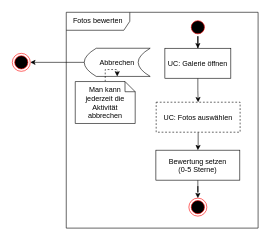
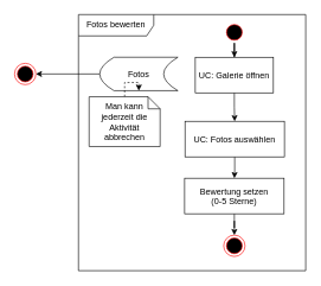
  <mxCell id="0" />
  <mxCell id="1" parent="0" />
  <mxCell id="2" style="edgeStyle=orthogonalEdgeStyle;rounded=0;orthogonalLoop=1;jettySize=auto;html=1;" edge="1" parent="1" source="3" target="5"><mxGeometry relative="1" as="geometry" /></mxCell>
  <mxCell id="3" value="" style="ellipse;shape=startState;fillColor=#000000;strokeColor=#ff0000;" vertex="1" parent="1"><mxGeometry x="314.51" y="30" width="30" height="30" as="geometry" /></mxCell>
  <mxCell id="4" value="" style="edgeStyle=orthogonalEdgeStyle;rounded=0;orthogonalLoop=1;jettySize=auto;html=1;" edge="1" parent="1" source="5" target="13"><mxGeometry relative="1" as="geometry" /></mxCell>
  <mxCell id="5" value="UC: Galerie öffnen" style="" vertex="1" parent="1"><mxGeometry x="274.51" y="80" width="110" height="50" as="geometry" /></mxCell>
  <mxCell id="6" value="Fotos bewerten" style="shape=umlFrame;whiteSpace=wrap;html=1;pointerEvents=0;width=106;height=30;" vertex="1" parent="1"><mxGeometry x="110" y="20" width="320" height="360" as="geometry" /></mxCell>
  <mxCell id="7" value="" style="ellipse;shape=endState;fillColor=#000000;strokeColor=#ff0000" vertex="1" parent="1"><mxGeometry x="20" y="88.5" width="30" height="30" as="geometry" /></mxCell>
  <mxCell id="8" style="edgeStyle=orthogonalEdgeStyle;rounded=0;orthogonalLoop=1;jettySize=auto;html=1;" edge="1" parent="1" source="9" target="7"><mxGeometry relative="1" as="geometry" /></mxCell>
- <mxCell id="9" value="Abbrechen" style="shape=dataStorage;whiteSpace=wrap;html=1;fixedSize=1;" vertex="1" parent="1"><mxGeometry x="140" y="80" width="110" height="47" as="geometry" /></mxCell>
+ <mxCell id="9" value="Fotos" style="shape=dataStorage;whiteSpace=wrap;html=1;fixedSize=1;" vertex="1" parent="1"><mxGeometry x="140" y="80" width="110" height="47" as="geometry" /></mxCell>
  <mxCell id="10" style="edgeStyle=orthogonalEdgeStyle;rounded=0;orthogonalLoop=1;jettySize=auto;html=1;dashed=1;" edge="1" parent="1" source="11" target="9"><mxGeometry relative="1" as="geometry" /></mxCell>
  <mxCell id="11" value="Man kann jederzeit die Aktivität abbrechen" style="shape=note;whiteSpace=wrap;size=17" vertex="1" parent="1"><mxGeometry x="125" y="135.5" width="100" height="70" as="geometry" /></mxCell>
  <mxCell id="12" style="edgeStyle=orthogonalEdgeStyle;rounded=0;orthogonalLoop=1;jettySize=auto;html=1;" edge="1" parent="1" source="13" target="16"><mxGeometry relative="1" as="geometry" /></mxCell>
- <mxCell id="13" value="UC: Fotos auswählen" style="dashed=1;" vertex="1" parent="1"><mxGeometry x="260" y="170" width="140" height="50" as="geometry" /></mxCell>
+ <mxCell id="13" value="UC: Fotos auswählen" style="" vertex="1" parent="1"><mxGeometry x="260" y="170" width="140" height="50" as="geometry" /></mxCell>
  <mxCell id="14" value="" style="ellipse;shape=endState;fillColor=#000000;strokeColor=#ff0000" vertex="1" parent="1"><mxGeometry x="314.51" y="330" width="30" height="30" as="geometry" /></mxCell>
  <mxCell id="15" style="edgeStyle=orthogonalEdgeStyle;rounded=0;orthogonalLoop=1;jettySize=auto;html=1;" edge="1" parent="1" source="16" target="14"><mxGeometry relative="1" as="geometry" /></mxCell>
  <mxCell id="16" value="Bewertung setzen&#10;(0-5 Sterne)" style="" vertex="1" parent="1"><mxGeometry x="259.51" y="250" width="140" height="50" as="geometry" /></mxCell>
